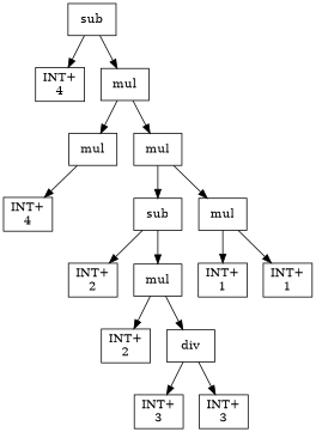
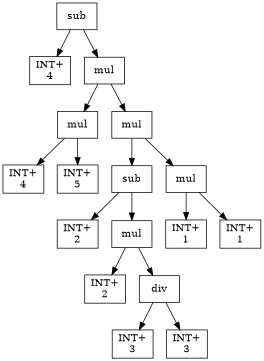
  digraph {
    node [shape=box]
    n1 [label=sub]
    n2 [label="INT+\n4"]
    n3 [label=mul]
    n4 [label=mul]
    n5 [label=mul]
    n6 [label="INT+\n4"]
+   n7 [label="INT+\n5"]
    n8 [label=sub]
    n9 [label=mul]
    n10 [label="INT+\n2"]
    n11 [label=mul]
    n12 [label="INT+\n2"]
    n13 [label=div]
    n14 [label="INT+\n3"]
    n15 [label="INT+\n3"]
    n16 [label="INT+\n1"]
    n17 [label="INT+\n1"]
    n1 -> n2
    n1 -> n3
    n3 -> n4
    n3 -> n5
    n4 -> n6
+   n4 -> n7
    n5 -> n8
    n5 -> n9
    n8 -> n10
    n8 -> n11
    n9 -> n16
    n9 -> n17
    n11 -> n12
    n11 -> n13
    n13 -> n14
    n13 -> n15
  }
